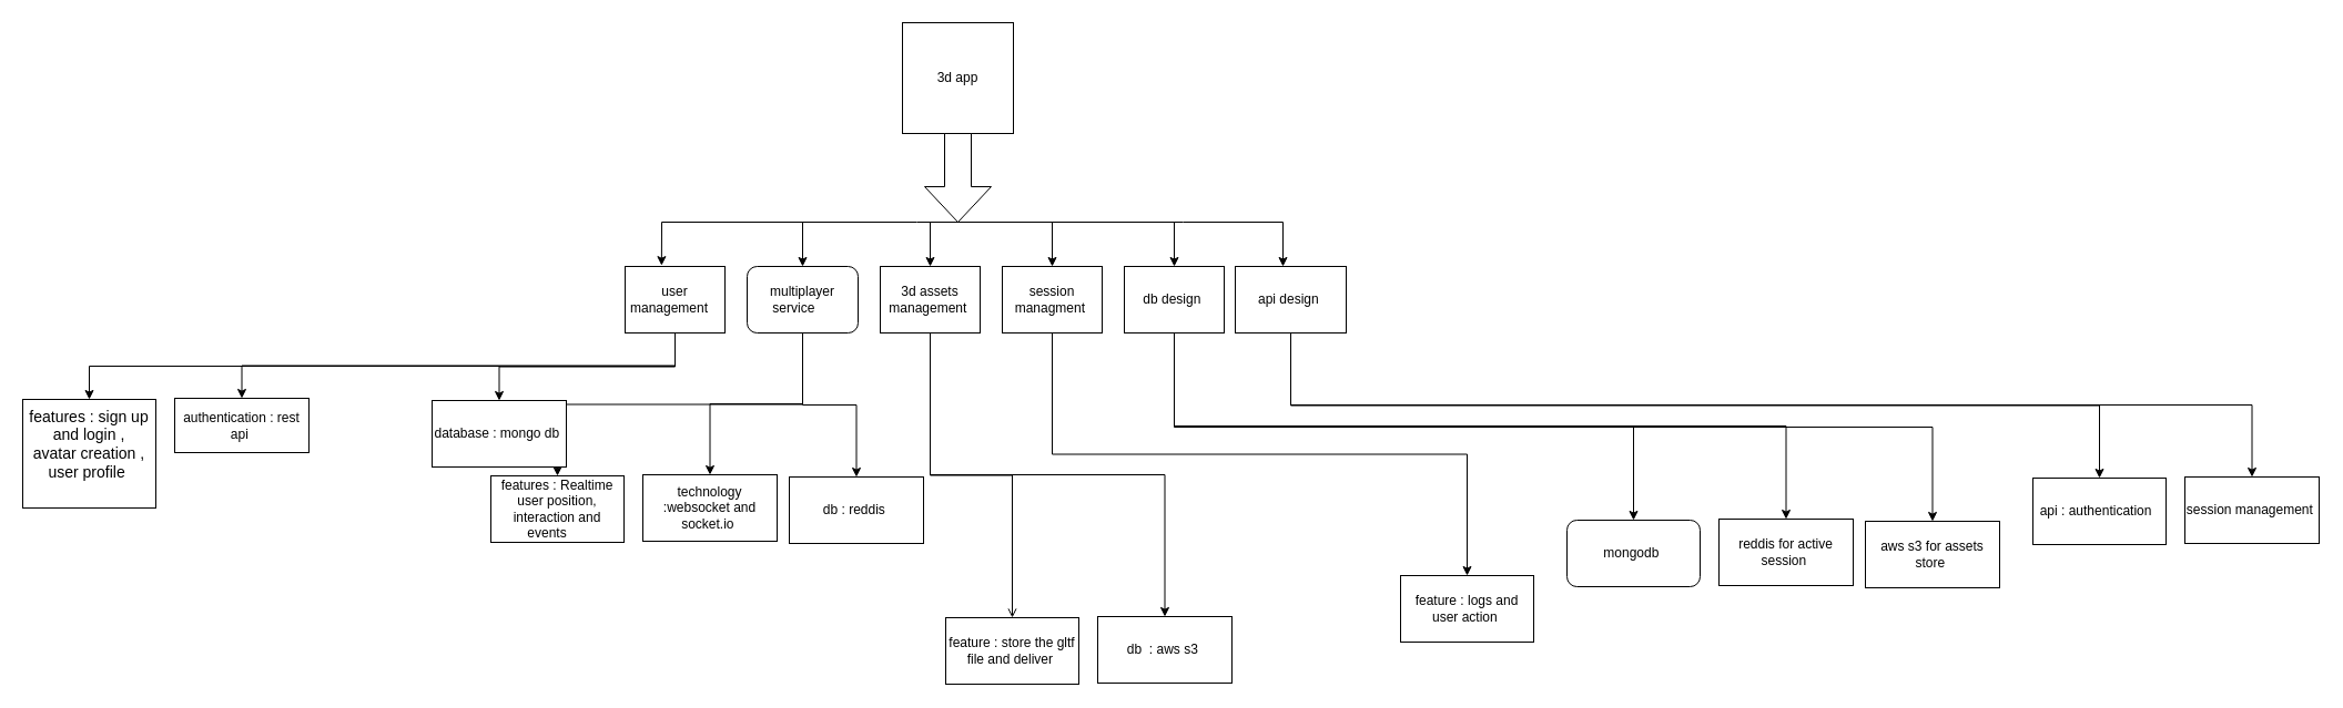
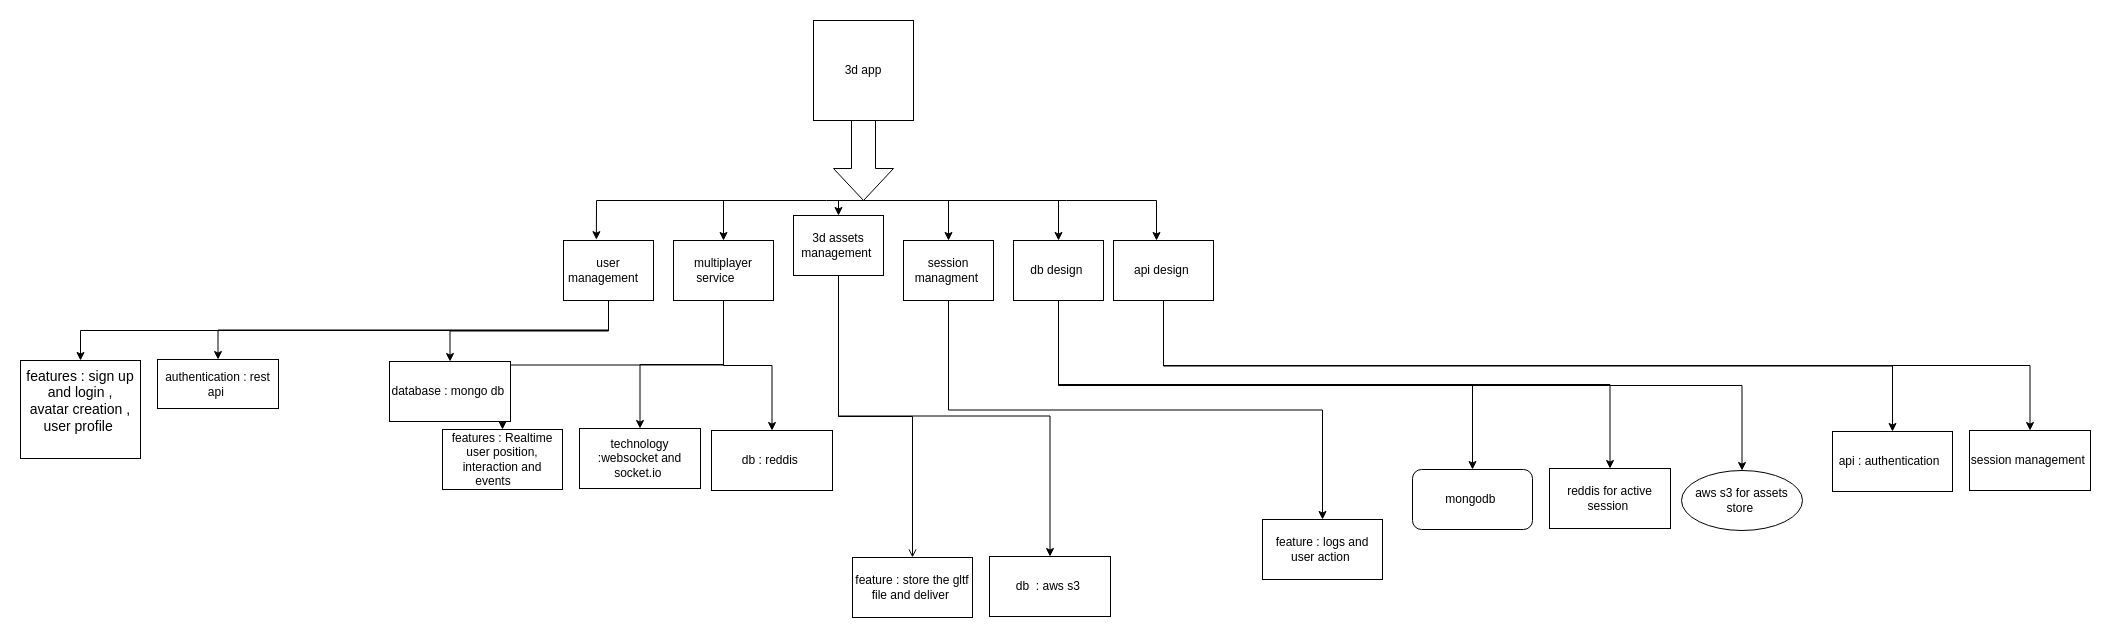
  <mxCell id="0" />
  <mxCell id="1" parent="0" />
  <mxCell id="2" value="" style="edgeStyle=orthogonalEdgeStyle;rounded=0;orthogonalLoop=1;jettySize=auto;html=1;" edge="1" parent="1" source="3" target="4"><mxGeometry relative="1" as="geometry" /></mxCell>
  <mxCell id="3" value="3d app" style="whiteSpace=wrap;html=1;aspect=fixed;" vertex="1" parent="1"><mxGeometry x="813" y="20" width="100" height="100" as="geometry" /></mxCell>
  <mxCell id="4" value="" style="shape=singleArrow;whiteSpace=wrap;html=1;arrowWidth=0.4;arrowSize=0.4;rotation=90;" vertex="1" parent="1"><mxGeometry x="823" y="130" width="80" height="60" as="geometry" /></mxCell>
  <mxCell id="5" value="" style="endArrow=none;html=1;rounded=0;" edge="1" parent="1"><mxGeometry width="50" height="50" relative="1" as="geometry"><mxPoint x="596" y="200" as="sourcePoint" /><mxPoint x="1156" y="200" as="targetPoint" /><Array as="points"><mxPoint x="826" y="200" /><mxPoint x="1066" y="200" /></Array></mxGeometry></mxCell>
  <mxCell id="6" style="edgeStyle=orthogonalEdgeStyle;rounded=0;orthogonalLoop=1;jettySize=auto;html=1;exitX=0.5;exitY=1;exitDx=0;exitDy=0;entryX=0.5;entryY=0;entryDx=0;entryDy=0;" edge="1" parent="1" source="9" target="35"><mxGeometry relative="1" as="geometry" /></mxCell>
  <mxCell id="7" style="edgeStyle=orthogonalEdgeStyle;rounded=0;orthogonalLoop=1;jettySize=auto;html=1;exitX=0.5;exitY=1;exitDx=0;exitDy=0;entryX=0.5;entryY=0;entryDx=0;entryDy=0;" edge="1" parent="1" source="9" target="36"><mxGeometry relative="1" as="geometry" /></mxCell>
  <mxCell id="8" style="edgeStyle=orthogonalEdgeStyle;rounded=0;orthogonalLoop=1;jettySize=auto;html=1;exitX=0.5;exitY=1;exitDx=0;exitDy=0;entryX=0.5;entryY=0;entryDx=0;entryDy=0;" edge="1" parent="1" source="9" target="37"><mxGeometry relative="1" as="geometry" /></mxCell>
- <mxCell id="9" value="multiplayer service&amp;nbsp;&lt;span style=&quot;white-space: pre;&quot;&gt;&#09;&lt;/span&gt;" style="whiteSpace=wrap;html=1;rounded=1;" vertex="1" parent="1"><mxGeometry x="673" y="240" width="100" height="60" as="geometry" /></mxCell>
+ <mxCell id="9" value="multiplayer service&amp;nbsp;&lt;span style=&quot;white-space: pre;&quot;&gt;&#09;&lt;/span&gt;" style="rounded=0;whiteSpace=wrap;html=1;" vertex="1" parent="1"><mxGeometry x="673" y="240" width="100" height="60" as="geometry" /></mxCell>
  <mxCell id="10" style="edgeStyle=orthogonalEdgeStyle;rounded=0;orthogonalLoop=1;jettySize=auto;html=1;exitX=0.5;exitY=1;exitDx=0;exitDy=0;entryX=0.5;entryY=0;entryDx=0;entryDy=0;endArrow=open;" edge="1" parent="1" source="12" target="38"><mxGeometry relative="1" as="geometry" /></mxCell>
  <mxCell id="11" style="edgeStyle=orthogonalEdgeStyle;rounded=0;orthogonalLoop=1;jettySize=auto;html=1;exitX=0.5;exitY=1;exitDx=0;exitDy=0;entryX=0.5;entryY=0;entryDx=0;entryDy=0;" edge="1" parent="1" source="12" target="39"><mxGeometry relative="1" as="geometry" /></mxCell>
- <mxCell id="12" value="3d assets management&amp;nbsp;" style="rounded=0;whiteSpace=wrap;html=1;" vertex="1" parent="1"><mxGeometry x="793" y="240" width="90" height="60" as="geometry" /></mxCell>
+ <mxCell id="12" value="3d assets management&amp;nbsp;" style="rounded=0;whiteSpace=wrap;html=1;" vertex="1" parent="1"><mxGeometry x="793" y="215" width="90" height="60" as="geometry" /></mxCell>
  <mxCell id="13" style="edgeStyle=orthogonalEdgeStyle;rounded=0;orthogonalLoop=1;jettySize=auto;html=1;exitX=0.5;exitY=1;exitDx=0;exitDy=0;entryX=0.5;entryY=0;entryDx=0;entryDy=0;" edge="1" parent="1" source="14" target="40"><mxGeometry relative="1" as="geometry" /></mxCell>
  <mxCell id="14" value="session managment&amp;nbsp;" style="rounded=0;whiteSpace=wrap;html=1;" vertex="1" parent="1"><mxGeometry x="903" y="240" width="90" height="60" as="geometry" /></mxCell>
  <mxCell id="15" style="edgeStyle=orthogonalEdgeStyle;rounded=0;orthogonalLoop=1;jettySize=auto;html=1;exitX=0.5;exitY=1;exitDx=0;exitDy=0;entryX=0.5;entryY=0;entryDx=0;entryDy=0;" edge="1" parent="1" source="18" target="41"><mxGeometry relative="1" as="geometry" /></mxCell>
  <mxCell id="16" style="edgeStyle=orthogonalEdgeStyle;rounded=0;orthogonalLoop=1;jettySize=auto;html=1;exitX=0.5;exitY=1;exitDx=0;exitDy=0;entryX=0.5;entryY=0;entryDx=0;entryDy=0;" edge="1" parent="1" source="18" target="42"><mxGeometry relative="1" as="geometry" /></mxCell>
  <mxCell id="17" style="edgeStyle=orthogonalEdgeStyle;rounded=0;orthogonalLoop=1;jettySize=auto;html=1;exitX=0.5;exitY=1;exitDx=0;exitDy=0;entryX=0.5;entryY=0;entryDx=0;entryDy=0;" edge="1" parent="1" source="18" target="43"><mxGeometry relative="1" as="geometry" /></mxCell>
  <mxCell id="18" value="db design&amp;nbsp;" style="rounded=0;whiteSpace=wrap;html=1;" vertex="1" parent="1"><mxGeometry x="1013" y="240" width="90" height="60" as="geometry" /></mxCell>
  <mxCell id="19" style="edgeStyle=orthogonalEdgeStyle;rounded=0;orthogonalLoop=1;jettySize=auto;html=1;exitX=0.5;exitY=1;exitDx=0;exitDy=0;entryX=0.5;entryY=0;entryDx=0;entryDy=0;" edge="1" parent="1" source="21" target="44"><mxGeometry relative="1" as="geometry" /></mxCell>
  <mxCell id="20" style="edgeStyle=orthogonalEdgeStyle;rounded=0;orthogonalLoop=1;jettySize=auto;html=1;exitX=0.5;exitY=1;exitDx=0;exitDy=0;entryX=0.5;entryY=0;entryDx=0;entryDy=0;" edge="1" parent="1" source="21" target="45"><mxGeometry relative="1" as="geometry" /></mxCell>
  <mxCell id="21" value="api design&amp;nbsp;" style="rounded=0;whiteSpace=wrap;html=1;" vertex="1" parent="1"><mxGeometry x="1113" y="240" width="100" height="60" as="geometry" /></mxCell>
  <mxCell id="22" value="" style="endArrow=classic;html=1;rounded=0;entryX=0.343;entryY=-0.014;entryDx=0;entryDy=0;entryPerimeter=0;" edge="1" parent="1"><mxGeometry width="50" height="50" relative="1" as="geometry"><mxPoint x="596" y="200" as="sourcePoint" /><mxPoint x="595.87" y="239.16" as="targetPoint" /></mxGeometry></mxCell>
  <mxCell id="23" value="" style="endArrow=classic;html=1;rounded=0;entryX=0.5;entryY=0;entryDx=0;entryDy=0;" edge="1" parent="1" target="9"><mxGeometry width="50" height="50" relative="1" as="geometry"><mxPoint x="723" y="200" as="sourcePoint" /><mxPoint x="913" y="210" as="targetPoint" /></mxGeometry></mxCell>
  <mxCell id="24" value="" style="endArrow=classic;html=1;rounded=0;entryX=0.5;entryY=0;entryDx=0;entryDy=0;" edge="1" parent="1" target="12"><mxGeometry width="50" height="50" relative="1" as="geometry"><mxPoint x="838" y="200" as="sourcePoint" /><mxPoint x="913" y="210" as="targetPoint" /></mxGeometry></mxCell>
  <mxCell id="25" value="" style="endArrow=classic;html=1;rounded=0;entryX=0.5;entryY=0;entryDx=0;entryDy=0;" edge="1" parent="1" target="14"><mxGeometry width="50" height="50" relative="1" as="geometry"><mxPoint x="948" y="200" as="sourcePoint" /><mxPoint x="1000" y="210" as="targetPoint" /></mxGeometry></mxCell>
  <mxCell id="26" value="" style="endArrow=classic;html=1;rounded=0;entryX=0.5;entryY=0;entryDx=0;entryDy=0;" edge="1" parent="1"><mxGeometry width="50" height="50" relative="1" as="geometry"><mxPoint x="1058" y="200" as="sourcePoint" /><mxPoint x="1058" y="240" as="targetPoint" /></mxGeometry></mxCell>
  <mxCell id="27" value="" style="endArrow=classic;html=1;rounded=0;entryX=0.5;entryY=0;entryDx=0;entryDy=0;" edge="1" parent="1"><mxGeometry width="50" height="50" relative="1" as="geometry"><mxPoint x="1156" y="200" as="sourcePoint" /><mxPoint x="1156" y="240" as="targetPoint" /></mxGeometry></mxCell>
  <mxCell id="28" style="edgeStyle=orthogonalEdgeStyle;rounded=0;orthogonalLoop=1;jettySize=auto;html=1;exitX=0.5;exitY=1;exitDx=0;exitDy=0;entryX=0.5;entryY=0;entryDx=0;entryDy=0;" edge="1" parent="1" source="31" target="32"><mxGeometry relative="1" as="geometry" /></mxCell>
  <mxCell id="29" style="edgeStyle=orthogonalEdgeStyle;rounded=0;orthogonalLoop=1;jettySize=auto;html=1;exitX=0.5;exitY=1;exitDx=0;exitDy=0;entryX=0.5;entryY=0;entryDx=0;entryDy=0;" edge="1" parent="1" source="31" target="34"><mxGeometry relative="1" as="geometry" /></mxCell>
  <mxCell id="30" style="edgeStyle=orthogonalEdgeStyle;rounded=0;orthogonalLoop=1;jettySize=auto;html=1;exitX=0.5;exitY=1;exitDx=0;exitDy=0;entryX=0.5;entryY=0;entryDx=0;entryDy=0;" edge="1" parent="1" source="31" target="33"><mxGeometry relative="1" as="geometry" /></mxCell>
  <mxCell id="31" value="user management&amp;nbsp;&lt;span style=&quot;white-space: pre;&quot;&gt;&#09;&lt;/span&gt;" style="rounded=0;whiteSpace=wrap;html=1;" vertex="1" parent="1"><mxGeometry x="563" y="240" width="90" height="60" as="geometry" /></mxCell>
  <mxCell id="32" value="&lt;span style=&quot;font-size: 14px;&quot;&gt;features : sign up and login ,&lt;/span&gt;&lt;div&gt;&lt;span style=&quot;font-size: 14px;&quot;&gt;avatar creation ,&lt;/span&gt;&lt;/div&gt;&lt;div&gt;&lt;span style=&quot;font-size: 14px;&quot;&gt;user profile&amp;nbsp;&lt;/span&gt;&lt;/div&gt;&lt;div&gt;&lt;span style=&quot;font-size: 14px;&quot;&gt;&lt;br&gt;&lt;/span&gt;&lt;/div&gt;" style="rounded=0;whiteSpace=wrap;html=1;" vertex="1" parent="1"><mxGeometry x="20" y="360" width="120" height="98" as="geometry" /></mxCell>
  <mxCell id="33" value="authentication : rest api&amp;nbsp;" style="rounded=0;whiteSpace=wrap;html=1;" vertex="1" parent="1"><mxGeometry x="157" y="359" width="121" height="49" as="geometry" /></mxCell>
  <mxCell id="34" value="database : mongo db&amp;nbsp;" style="rounded=0;whiteSpace=wrap;html=1;" vertex="1" parent="1"><mxGeometry x="389" y="361" width="121" height="60" as="geometry" /></mxCell>
  <mxCell id="35" value="features : Realtime user position,&lt;div&gt;interaction and events&amp;nbsp;&lt;span style=&quot;white-space: pre;&quot;&gt;&#09;&lt;/span&gt;&lt;/div&gt;" style="rounded=0;whiteSpace=wrap;html=1;" vertex="1" parent="1"><mxGeometry x="442" y="429" width="120" height="60" as="geometry" /></mxCell>
  <mxCell id="36" value="technology :websocket and socket.io&amp;nbsp;" style="rounded=0;whiteSpace=wrap;html=1;" vertex="1" parent="1"><mxGeometry x="579" y="428" width="121" height="60" as="geometry" /></mxCell>
  <mxCell id="37" value="db : reddis&amp;nbsp;" style="rounded=0;whiteSpace=wrap;html=1;" vertex="1" parent="1"><mxGeometry x="711" y="430" width="121" height="60" as="geometry" /></mxCell>
  <mxCell id="38" value="feature : store the gltf file and deliver&amp;nbsp;" style="rounded=0;whiteSpace=wrap;html=1;" vertex="1" parent="1"><mxGeometry x="852" y="557" width="120" height="60" as="geometry" /></mxCell>
  <mxCell id="39" value="db&amp;nbsp; : aws s3&amp;nbsp;" style="rounded=0;whiteSpace=wrap;html=1;" vertex="1" parent="1"><mxGeometry x="989" y="556" width="121" height="60" as="geometry" /></mxCell>
  <mxCell id="40" value="feature : logs and user action&amp;nbsp;" style="rounded=0;whiteSpace=wrap;html=1;" vertex="1" parent="1"><mxGeometry x="1262" y="519" width="120" height="60" as="geometry" /></mxCell>
  <mxCell id="41" value="mongodb&amp;nbsp;" style="whiteSpace=wrap;html=1;rounded=1;" vertex="1" parent="1"><mxGeometry x="1412" y="469" width="120" height="60" as="geometry" /></mxCell>
  <mxCell id="42" value="reddis for active session&amp;nbsp;" style="rounded=0;whiteSpace=wrap;html=1;" vertex="1" parent="1"><mxGeometry x="1549" y="468" width="121" height="60" as="geometry" /></mxCell>
- <mxCell id="43" value="aws s3 for assets store&amp;nbsp;" style="rounded=0;whiteSpace=wrap;html=1;" vertex="1" parent="1"><mxGeometry x="1681" y="470" width="121" height="60" as="geometry" /></mxCell>
+ <mxCell id="43" value="aws s3 for assets store&amp;nbsp;" style="ellipse;whiteSpace=wrap;html=1;" vertex="1" parent="1"><mxGeometry x="1681" y="470" width="121" height="60" as="geometry" /></mxCell>
  <mxCell id="44" value="api : authentication&amp;nbsp;&lt;span style=&quot;white-space: pre;&quot;&gt;&#09;&lt;/span&gt;" style="rounded=0;whiteSpace=wrap;html=1;" vertex="1" parent="1"><mxGeometry x="1832" y="431" width="120" height="60" as="geometry" /></mxCell>
  <mxCell id="45" value="session management&amp;nbsp;" style="rounded=0;whiteSpace=wrap;html=1;" vertex="1" parent="1"><mxGeometry x="1969" y="430" width="121" height="60" as="geometry" /></mxCell>
